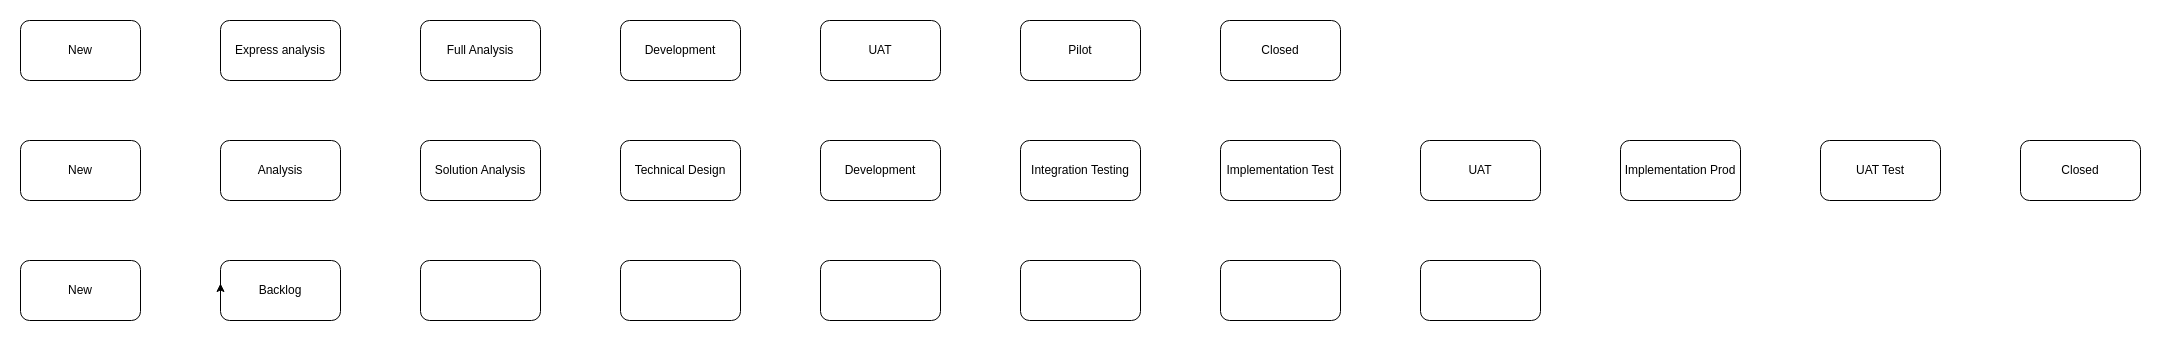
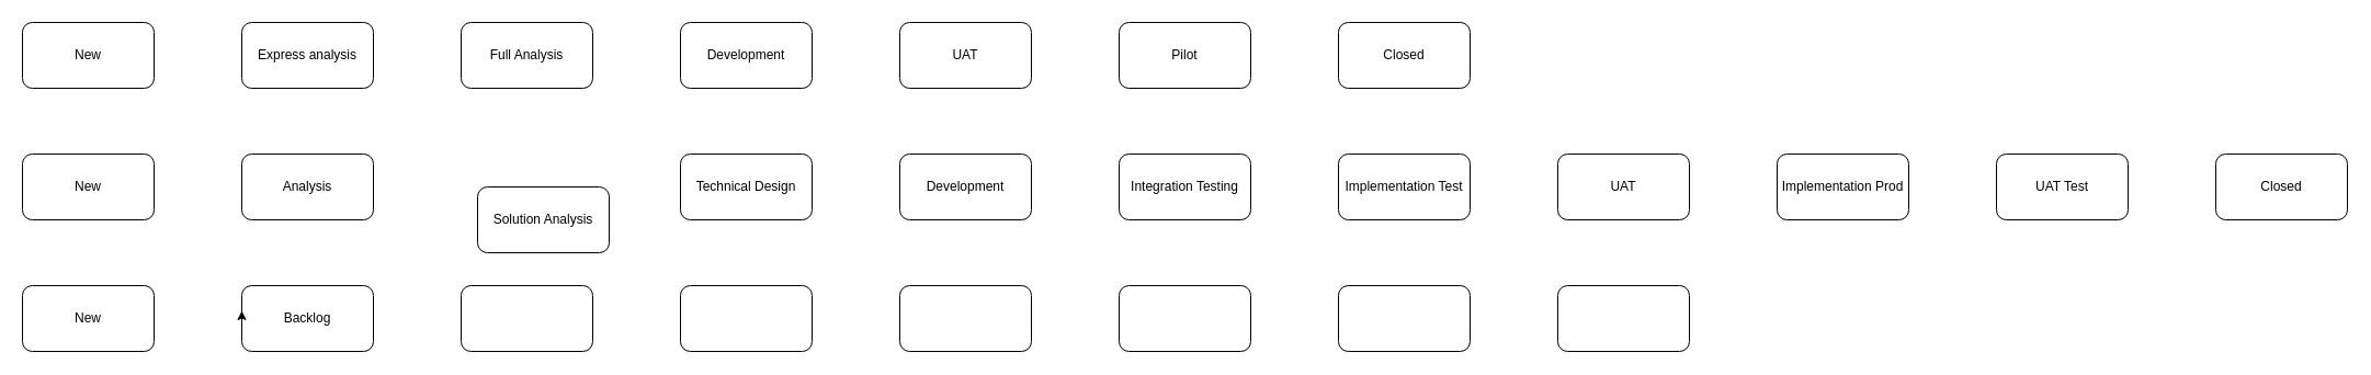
  <mxCell id="0" />
  <mxCell id="1" parent="0" />
  <mxCell id="2" value="New" style="rounded=1;whiteSpace=wrap;html=1;" vertex="1" parent="1"><mxGeometry x="20" y="20" width="120" height="60" as="geometry" /></mxCell>
  <mxCell id="3" value="Express analysis" style="rounded=1;whiteSpace=wrap;html=1;" vertex="1" parent="1"><mxGeometry x="220" y="20" width="120" height="60" as="geometry" /></mxCell>
  <mxCell id="4" value="Full Analysis" style="rounded=1;whiteSpace=wrap;html=1;" vertex="1" parent="1"><mxGeometry x="420" y="20" width="120" height="60" as="geometry" /></mxCell>
  <mxCell id="5" value="Development" style="rounded=1;whiteSpace=wrap;html=1;" vertex="1" parent="1"><mxGeometry x="620" y="20" width="120" height="60" as="geometry" /></mxCell>
  <mxCell id="6" value="UAT" style="rounded=1;whiteSpace=wrap;html=1;" vertex="1" parent="1"><mxGeometry x="820" y="20" width="120" height="60" as="geometry" /></mxCell>
  <mxCell id="7" value="Pilot" style="rounded=1;whiteSpace=wrap;html=1;" vertex="1" parent="1"><mxGeometry x="1020" y="20" width="120" height="60" as="geometry" /></mxCell>
  <mxCell id="8" value="&lt;div&gt;Closed&lt;/div&gt;" style="rounded=1;whiteSpace=wrap;html=1;" vertex="1" parent="1"><mxGeometry x="1220" y="20" width="120" height="60" as="geometry" /></mxCell>
  <mxCell id="9" value="&lt;div&gt;New&lt;/div&gt;" style="rounded=1;whiteSpace=wrap;html=1;" vertex="1" parent="1"><mxGeometry x="20" y="140" width="120" height="60" as="geometry" /></mxCell>
  <mxCell id="10" value="Analysis" style="rounded=1;whiteSpace=wrap;html=1;" vertex="1" parent="1"><mxGeometry x="220" y="140" width="120" height="60" as="geometry" /></mxCell>
- <mxCell id="11" value="Solution Analysis" style="rounded=1;whiteSpace=wrap;html=1;" vertex="1" parent="1"><mxGeometry x="420" y="140" width="120" height="60" as="geometry" /></mxCell>
+ <mxCell id="11" value="Solution Analysis" style="rounded=1;whiteSpace=wrap;html=1;" vertex="1" parent="1"><mxGeometry x="435" y="170" width="120" height="60" as="geometry" /></mxCell>
  <mxCell id="12" value="Technical Design" style="rounded=1;whiteSpace=wrap;html=1;" vertex="1" parent="1"><mxGeometry x="620" y="140" width="120" height="60" as="geometry" /></mxCell>
  <mxCell id="13" value="Development" style="rounded=1;whiteSpace=wrap;html=1;" vertex="1" parent="1"><mxGeometry x="820" y="140" width="120" height="60" as="geometry" /></mxCell>
  <mxCell id="14" value="Integration Testing" style="rounded=1;whiteSpace=wrap;html=1;" vertex="1" parent="1"><mxGeometry x="1020" y="140" width="120" height="60" as="geometry" /></mxCell>
  <mxCell id="15" value="&lt;div&gt;Implementation Test&lt;/div&gt;" style="rounded=1;whiteSpace=wrap;html=1;" vertex="1" parent="1"><mxGeometry x="1220" y="140" width="120" height="60" as="geometry" /></mxCell>
  <mxCell id="16" value="UAT" style="rounded=1;whiteSpace=wrap;html=1;" vertex="1" parent="1"><mxGeometry x="1420" y="140" width="120" height="60" as="geometry" /></mxCell>
  <mxCell id="17" value="Implementation Prod" style="rounded=1;whiteSpace=wrap;html=1;" vertex="1" parent="1"><mxGeometry x="1620" y="140" width="120" height="60" as="geometry" /></mxCell>
  <mxCell id="18" value="&lt;div&gt;UAT Test&lt;/div&gt;" style="rounded=1;whiteSpace=wrap;html=1;" vertex="1" parent="1"><mxGeometry x="1820" y="140" width="120" height="60" as="geometry" /></mxCell>
  <mxCell id="19" value="Closed" style="rounded=1;whiteSpace=wrap;html=1;" vertex="1" parent="1"><mxGeometry x="2020" y="140" width="120" height="60" as="geometry" /></mxCell>
  <mxCell id="20" value="New" style="rounded=1;whiteSpace=wrap;html=1;" vertex="1" parent="1"><mxGeometry x="20" y="260" width="120" height="60" as="geometry" /></mxCell>
  <mxCell id="21" value="Backlog" style="rounded=1;whiteSpace=wrap;html=1;" vertex="1" parent="1"><mxGeometry x="220" y="260" width="120" height="60" as="geometry" /></mxCell>
  <mxCell id="22" value="" style="rounded=1;whiteSpace=wrap;html=1;" vertex="1" parent="1"><mxGeometry x="420" y="260" width="120" height="60" as="geometry" /></mxCell>
  <mxCell id="23" value="" style="rounded=1;whiteSpace=wrap;html=1;" vertex="1" parent="1"><mxGeometry x="620" y="260" width="120" height="60" as="geometry" /></mxCell>
  <mxCell id="24" value="" style="rounded=1;whiteSpace=wrap;html=1;" vertex="1" parent="1"><mxGeometry x="820" y="260" width="120" height="60" as="geometry" /></mxCell>
  <mxCell id="25" value="" style="rounded=1;whiteSpace=wrap;html=1;" vertex="1" parent="1"><mxGeometry x="1020" y="260" width="120" height="60" as="geometry" /></mxCell>
  <mxCell id="26" value="" style="rounded=1;whiteSpace=wrap;html=1;" vertex="1" parent="1"><mxGeometry x="1220" y="260" width="120" height="60" as="geometry" /></mxCell>
  <mxCell id="27" value="" style="rounded=1;whiteSpace=wrap;html=1;" vertex="1" parent="1"><mxGeometry x="1420" y="260" width="120" height="60" as="geometry" /></mxCell>
  <mxCell id="28" style="edgeStyle=orthogonalEdgeStyle;rounded=0;orthogonalLoop=1;jettySize=auto;html=1;exitX=0;exitY=0.5;exitDx=0;exitDy=0;entryX=0;entryY=0.383;entryDx=0;entryDy=0;entryPerimeter=0;" edge="1" parent="1" source="21" target="21"><mxGeometry relative="1" as="geometry" /></mxCell>
